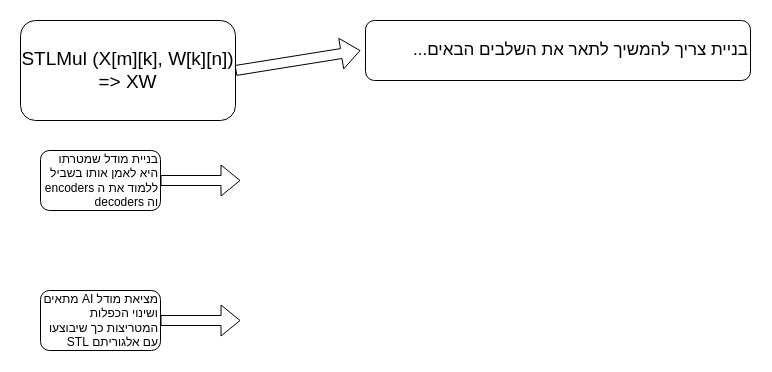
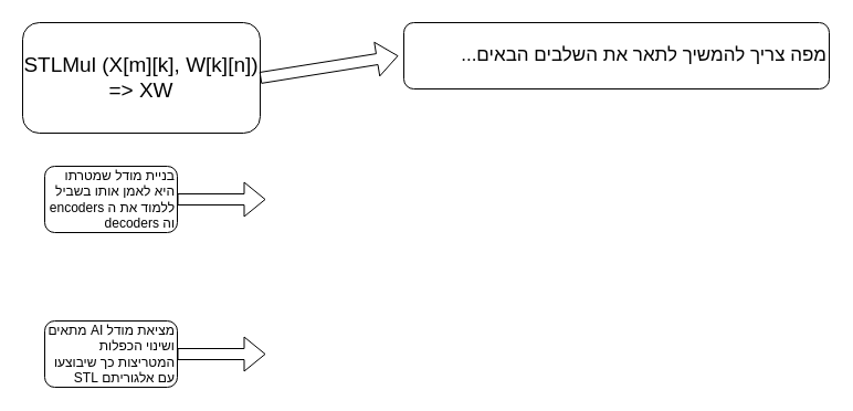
  <mxCell id="0" />
  <mxCell id="1" parent="0" />
  <mxCell id="2" value="&lt;font style=&quot;font-size: 19px;&quot;&gt;STLMul (X[m][k], W[k][n]) =&amp;gt; XW&lt;/font&gt;" style="rounded=1;whiteSpace=wrap;html=1;strokeWidth=1;" vertex="1" parent="1"><mxGeometry x="20" y="20" width="215" height="100" as="geometry" /></mxCell>
- <mxCell id="3" value="&lt;div dir=&quot;rtl&quot; style=&quot;text-align:right&quot;&gt;&lt;font style=&quot;font-size: 17px;&quot;&gt;בניית צריך להמשיך לתאר את השלבים הבאים...&lt;/font&gt;&lt;/div&gt;" style="rounded=1;whiteSpace=wrap;html=1;align=right;" vertex="1" parent="1"><mxGeometry x="365" y="20" width="385" height="60" as="geometry" /></mxCell>
+ <mxCell id="3" value="&lt;div dir=&quot;rtl&quot; style=&quot;text-align:right&quot;&gt;&lt;font style=&quot;font-size: 17px;&quot;&gt;מפה צריך להמשיך לתאר את השלבים הבאים...&lt;/font&gt;&lt;/div&gt;" style="rounded=1;whiteSpace=wrap;html=1;align=right;" vertex="1" parent="1"><mxGeometry x="365" y="20" width="385" height="60" as="geometry" /></mxCell>
  <mxCell id="4" value="" style="shape=flexArrow;endArrow=classic;html=1;exitX=1;exitY=0.5;exitDx=0;exitDy=0;" edge="1" parent="1" source="2"><mxGeometry width="50" height="50" relative="1" as="geometry"><mxPoint x="480" y="390" as="sourcePoint" /><mxPoint x="360" y="50" as="targetPoint" /></mxGeometry></mxCell>
  <mxCell id="5" value="&lt;div dir=&quot;rtl&quot; style=&quot;text-align:right&quot;&gt;בניית מודל שמטרתו היא לאמן אותו בשביל ללמוד את ה encoders וה decoders&lt;/div&gt;" style="rounded=1;whiteSpace=wrap;html=1;align=right;" vertex="1" parent="1"><mxGeometry x="40" y="150" width="120" height="60" as="geometry" /></mxCell>
  <mxCell id="6" value="&lt;div dir=&quot;rtl&quot; style=&quot;text-align:right&quot;&gt;מציאת מודל AI מתאים ושינוי הכפלות המטריצות כך שיבוצעו עם אלגוריתם STL&lt;/div&gt;" style="rounded=1;whiteSpace=wrap;html=1;align=right;" vertex="1" parent="1"><mxGeometry x="40" y="290" width="120" height="60" as="geometry" /></mxCell>
  <mxCell id="7" value="" style="shape=flexArrow;endArrow=classic;html=1;exitX=1;exitY=0.5;exitDx=0;exitDy=0;" edge="1" parent="1" source="5"><mxGeometry width="50" height="50" relative="1" as="geometry"><mxPoint x="480" y="390" as="sourcePoint" /><mxPoint x="240" y="180" as="targetPoint" /></mxGeometry></mxCell>
  <mxCell id="8" value="" style="shape=flexArrow;endArrow=classic;html=1;exitX=1;exitY=0.5;exitDx=0;exitDy=0;" edge="1" parent="1" source="6"><mxGeometry width="50" height="50" relative="1" as="geometry"><mxPoint x="170" y="320" as="sourcePoint" /><mxPoint x="240" y="320" as="targetPoint" /></mxGeometry></mxCell>
